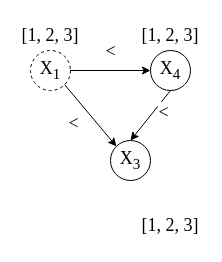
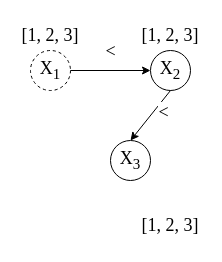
  <mxCell id="0" />
  <mxCell id="1" parent="0" />
  <mxCell id="2" value="&lt;font style=&quot;font-size: 18px;&quot; face=&quot;Times New Roman&quot;&gt;X&lt;sub&gt;1&lt;/sub&gt;&lt;/font&gt;" style="ellipse;whiteSpace=wrap;html=1;aspect=fixed;dashed=1;" vertex="1" parent="1"><mxGeometry x="30" y="50" width="40" height="40" as="geometry" /></mxCell>
- <mxCell id="3" value="&lt;font style=&quot;font-size: 18px;&quot; face=&quot;Times New Roman&quot;&gt;X&lt;sub&gt;4&lt;/sub&gt;&lt;/font&gt;" style="ellipse;whiteSpace=wrap;html=1;aspect=fixed;" vertex="1" parent="1"><mxGeometry x="150" y="50" width="40" height="40" as="geometry" /></mxCell>
+ <mxCell id="3" value="&lt;font style=&quot;font-size: 18px;&quot; face=&quot;Times New Roman&quot;&gt;X&lt;sub&gt;2&lt;/sub&gt;&lt;/font&gt;" style="ellipse;whiteSpace=wrap;html=1;aspect=fixed;" vertex="1" parent="1"><mxGeometry x="150" y="50" width="40" height="40" as="geometry" /></mxCell>
  <mxCell id="4" value="&lt;font style=&quot;font-size: 18px;&quot; face=&quot;Times New Roman&quot;&gt;X&lt;sub&gt;3&lt;/sub&gt;&lt;/font&gt;" style="ellipse;whiteSpace=wrap;html=1;aspect=fixed;" vertex="1" parent="1"><mxGeometry x="110" y="140" width="40" height="40" as="geometry" /></mxCell>
  <mxCell id="5" value="" style="endArrow=classic;html=1;rounded=0;exitX=1;exitY=0.5;exitDx=0;exitDy=0;entryX=0;entryY=0.5;entryDx=0;entryDy=0;" edge="1" parent="1" source="2" target="3"><mxGeometry width="50" height="50" relative="1" as="geometry"><mxPoint x="130" y="180" as="sourcePoint" /><mxPoint x="180" y="130" as="targetPoint" /></mxGeometry></mxCell>
  <mxCell id="6" value="&amp;lt;" style="edgeLabel;html=1;align=center;verticalAlign=middle;resizable=0;points=[];fontFamily=Times New Roman;fontSize=18;" vertex="1" connectable="0" parent="5"><mxGeometry x="-0.018" y="1" relative="1" as="geometry"><mxPoint y="-19" as="offset" /></mxGeometry></mxCell>
  <mxCell id="7" value="" style="endArrow=classic;html=1;rounded=0;exitX=0.5;exitY=1;exitDx=0;exitDy=0;entryX=0.5;entryY=0;entryDx=0;entryDy=0;" edge="1" parent="1" source="3" target="4"><mxGeometry width="50" height="50" relative="1" as="geometry"><mxPoint x="80" y="80" as="sourcePoint" /><mxPoint x="160" y="80" as="targetPoint" /></mxGeometry></mxCell>
  <mxCell id="8" value="&amp;lt;" style="edgeLabel;html=1;align=center;verticalAlign=middle;resizable=0;points=[];fontFamily=Times New Roman;fontSize=18;" vertex="1" connectable="0" parent="7"><mxGeometry x="-0.136" y="-1" relative="1" as="geometry"><mxPoint x="11" as="offset" /></mxGeometry></mxCell>
- <mxCell id="9" value="" style="endArrow=classic;html=1;rounded=0;exitX=1;exitY=1;exitDx=0;exitDy=0;entryX=0;entryY=0;entryDx=0;entryDy=0;" edge="1" parent="1" source="2" target="4"><mxGeometry width="50" height="50" relative="1" as="geometry"><mxPoint x="180" y="100" as="sourcePoint" /><mxPoint x="180" y="180" as="targetPoint" /></mxGeometry></mxCell>
- <mxCell id="10" value="&amp;lt;" style="edgeLabel;html=1;align=center;verticalAlign=middle;resizable=0;points=[];fontFamily=Times New Roman;fontSize=18;" vertex="1" connectable="0" parent="9"><mxGeometry x="-0.005" y="-1" relative="1" as="geometry"><mxPoint x="-17" y="7" as="offset" /></mxGeometry></mxCell>
  <mxCell id="11" value="&lt;div style=&quot;font-size: 13px;&quot;&gt;&lt;font face=&quot;Times New Roman&quot; style=&quot;font-size: 18px;&quot;&gt;[1, 2, 3]&lt;/font&gt;&lt;/div&gt;" style="text;html=1;strokeColor=none;fillColor=none;align=center;verticalAlign=middle;whiteSpace=wrap;rounded=0;" vertex="1" parent="1"><mxGeometry x="20" y="20" width="60" height="30" as="geometry" /></mxCell>
  <mxCell id="12" value="&lt;div style=&quot;font-size: 13px;&quot;&gt;&lt;font face=&quot;Times New Roman&quot; style=&quot;font-size: 18px;&quot;&gt;[1, 2, 3]&lt;/font&gt;&lt;/div&gt;" style="text;html=1;strokeColor=none;fillColor=none;align=center;verticalAlign=middle;whiteSpace=wrap;rounded=0;" vertex="1" parent="1"><mxGeometry x="140" y="20" width="60" height="30" as="geometry" /></mxCell>
  <mxCell id="13" value="&lt;div style=&quot;font-size: 13px;&quot;&gt;&lt;font face=&quot;Times New Roman&quot; style=&quot;font-size: 18px;&quot;&gt;[1, 2, 3]&lt;/font&gt;&lt;/div&gt;" style="text;html=1;strokeColor=none;fillColor=none;align=center;verticalAlign=middle;whiteSpace=wrap;rounded=0;" vertex="1" parent="1"><mxGeometry x="140" y="210" width="60" height="30" as="geometry" /></mxCell>
